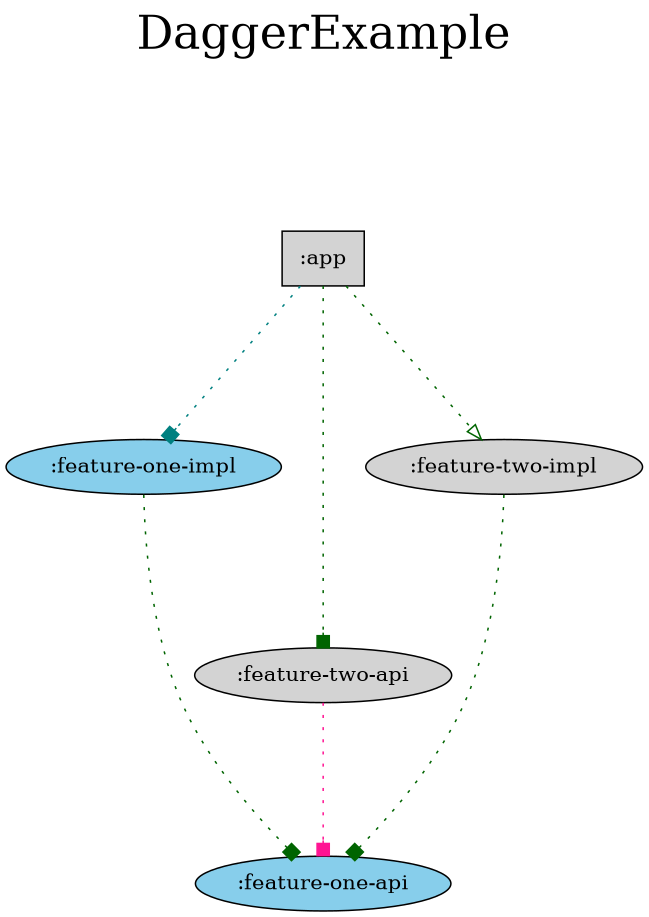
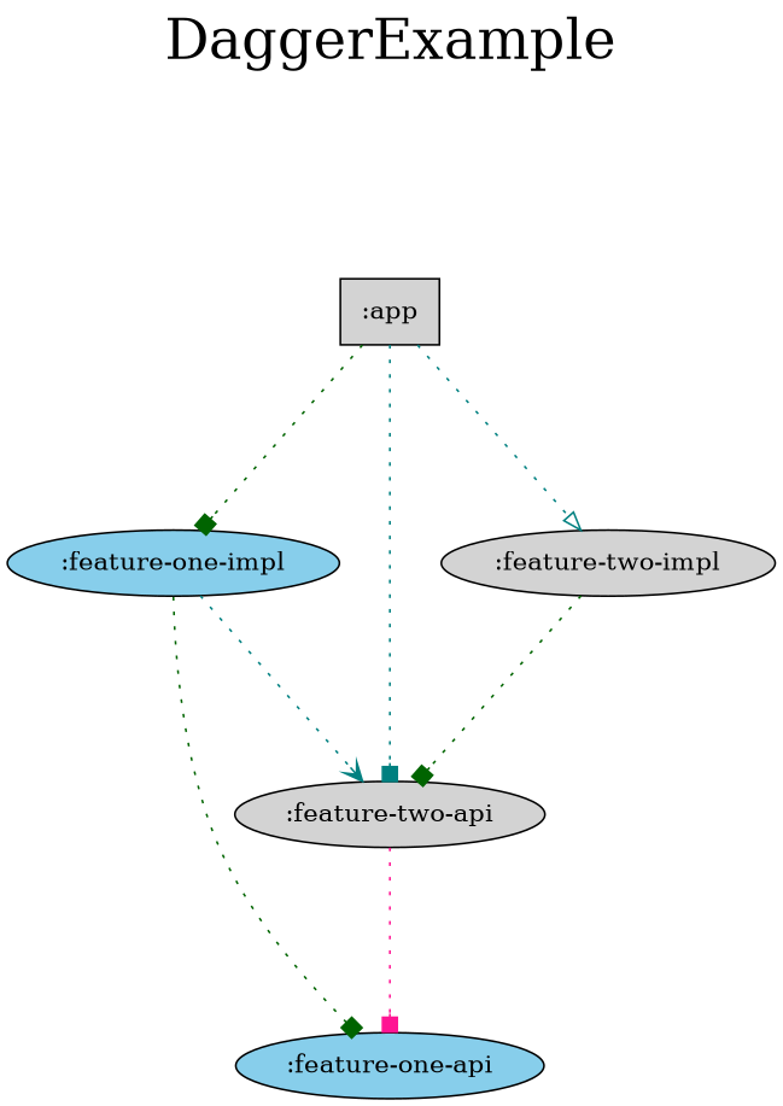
  digraph {
    fontsize=30
    label="DaggerExample\n "
    labelloc=t
    rankdir=TB
    ranksep=1.4
    node [fillcolor=lightgrey style=filled]
    edge [arrowhead=box color=darkgreen style=dotted]
    ":app" [shape=box]
    ":feature-one-impl" [fillcolor=skyblue]
    ":feature-two-api"
    ":feature-two-impl"
    ":feature-one-api" [fillcolor=skyblue]
    subgraph sub_1 {
      rank=same
      ":app"
    }
-   ":app" -> ":feature-one-impl" [color=teal]
-   ":app" -> ":feature-two-api"
-   ":app" -> ":feature-two-impl" [arrowhead=onormal]
+   ":app" -> ":feature-one-impl"
+   ":app" -> ":feature-two-api" [color=teal]
+   ":app" -> ":feature-two-impl" [arrowhead=onormal color=teal]
+   ":feature-one-impl" -> ":feature-two-api" [arrowhead=vee color=teal]
    ":feature-one-impl" -> ":feature-one-api"
    ":feature-two-api" -> ":feature-one-api" [color=deeppink]
-   ":feature-two-impl" -> ":feature-one-api"
+   ":feature-two-impl" -> ":feature-two-api"
  }
